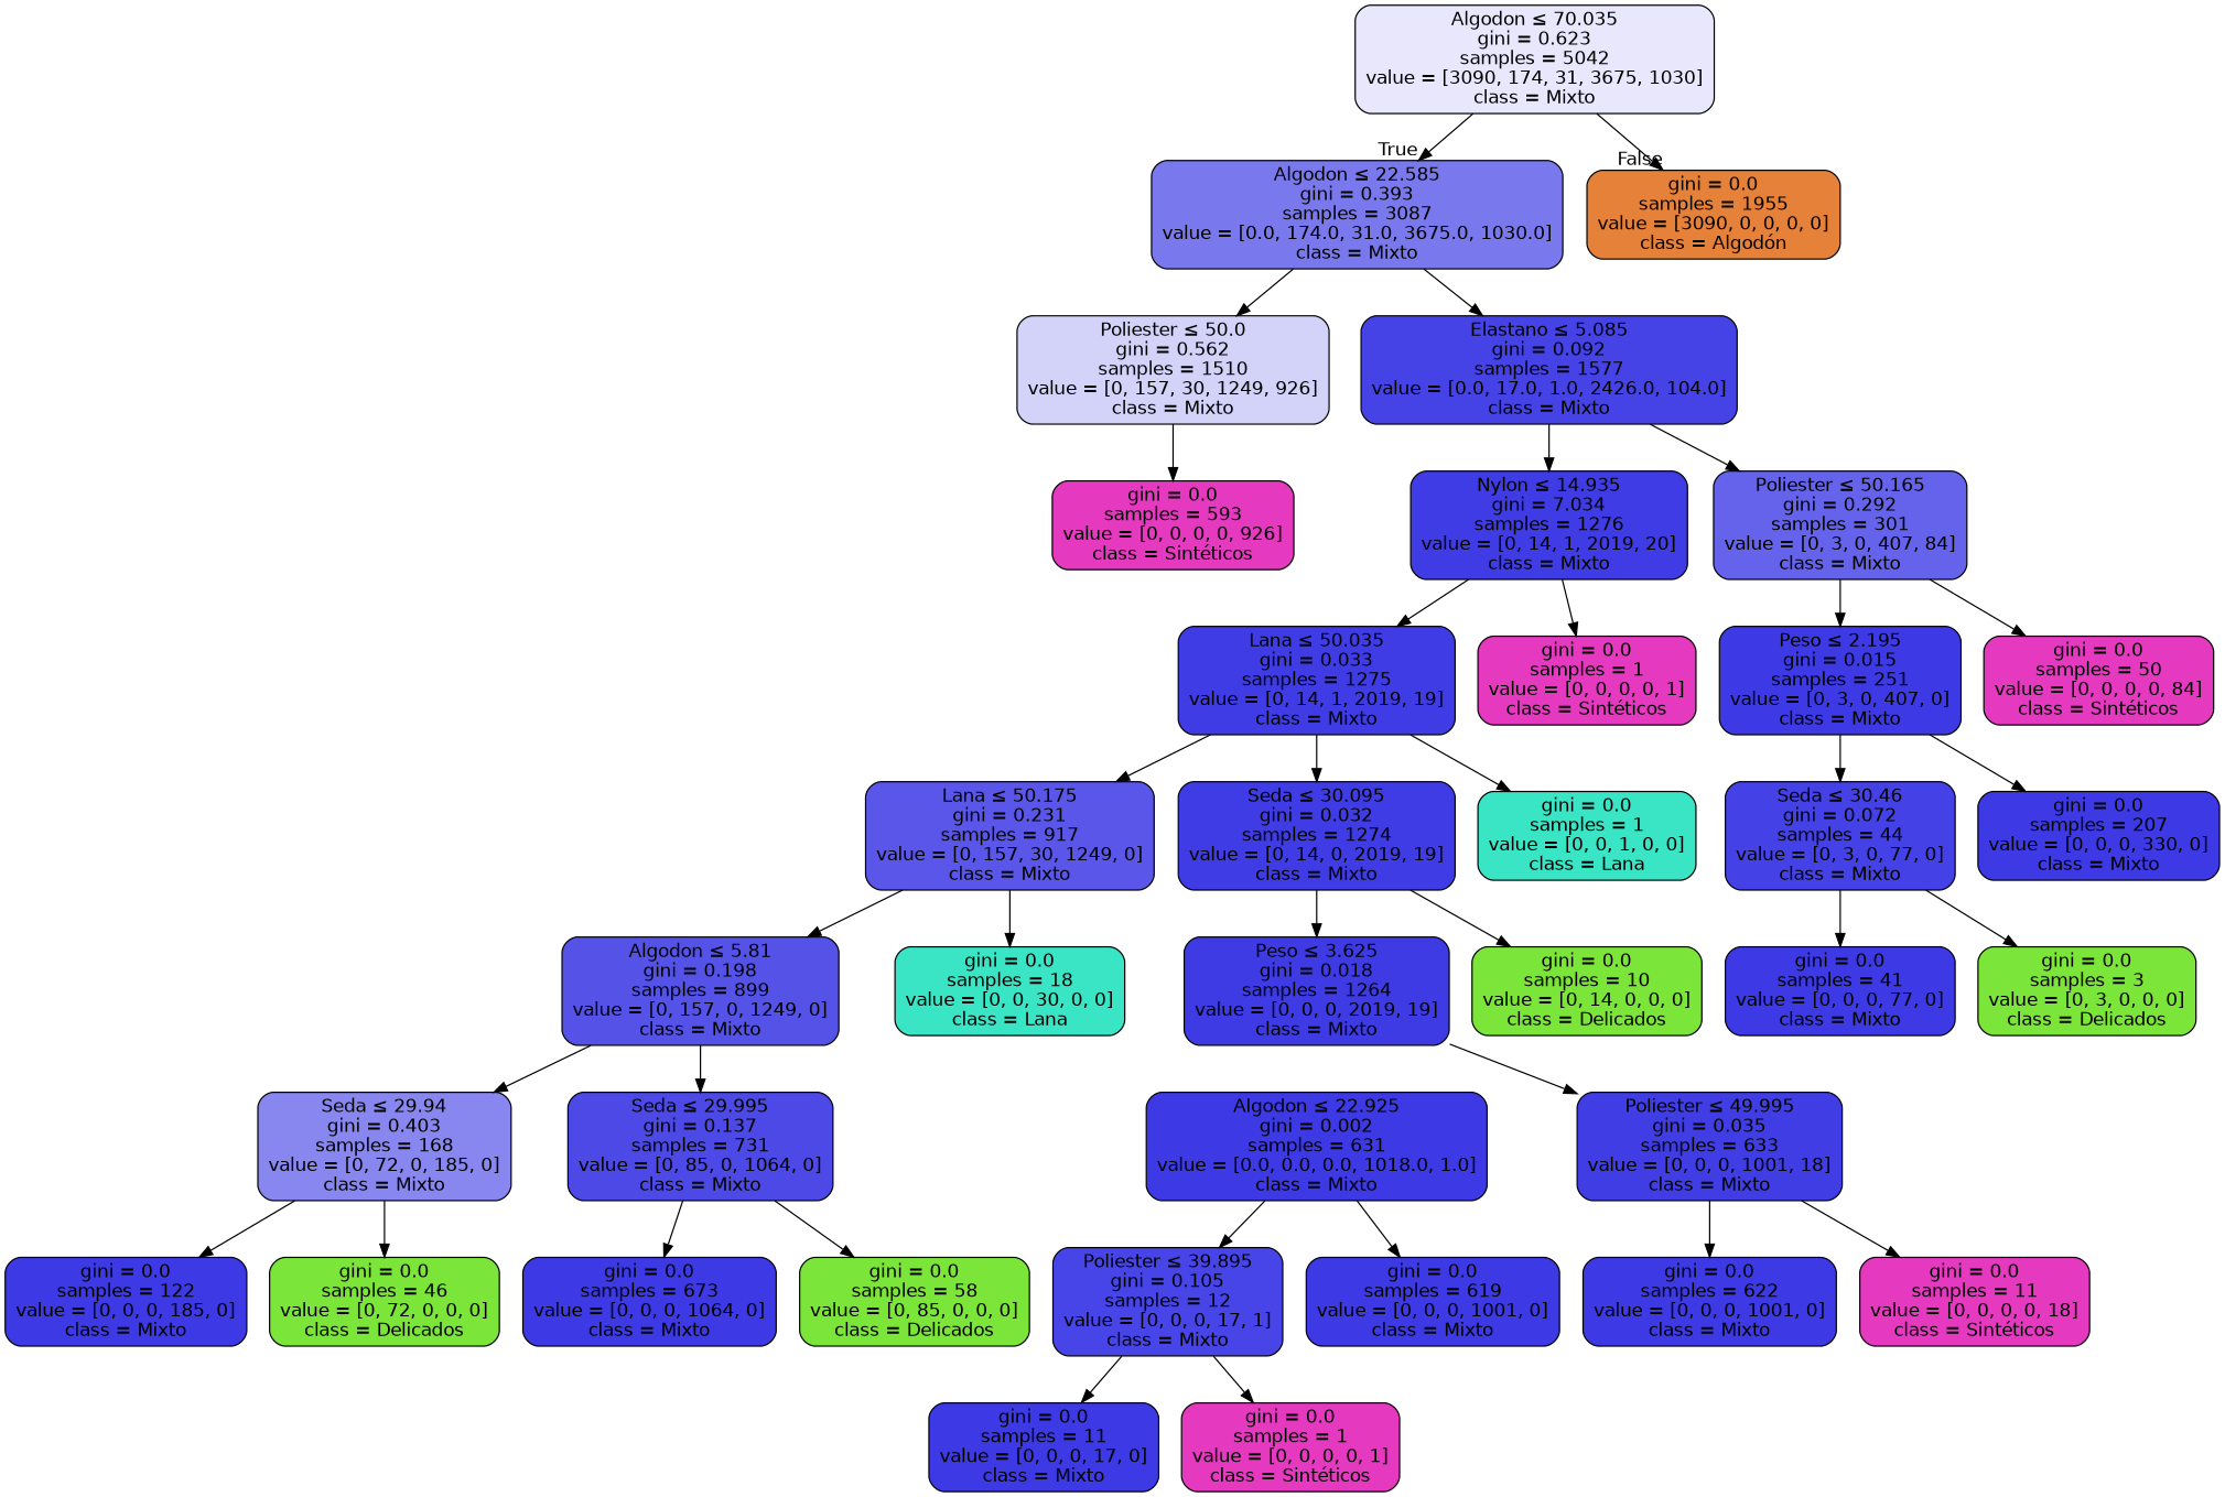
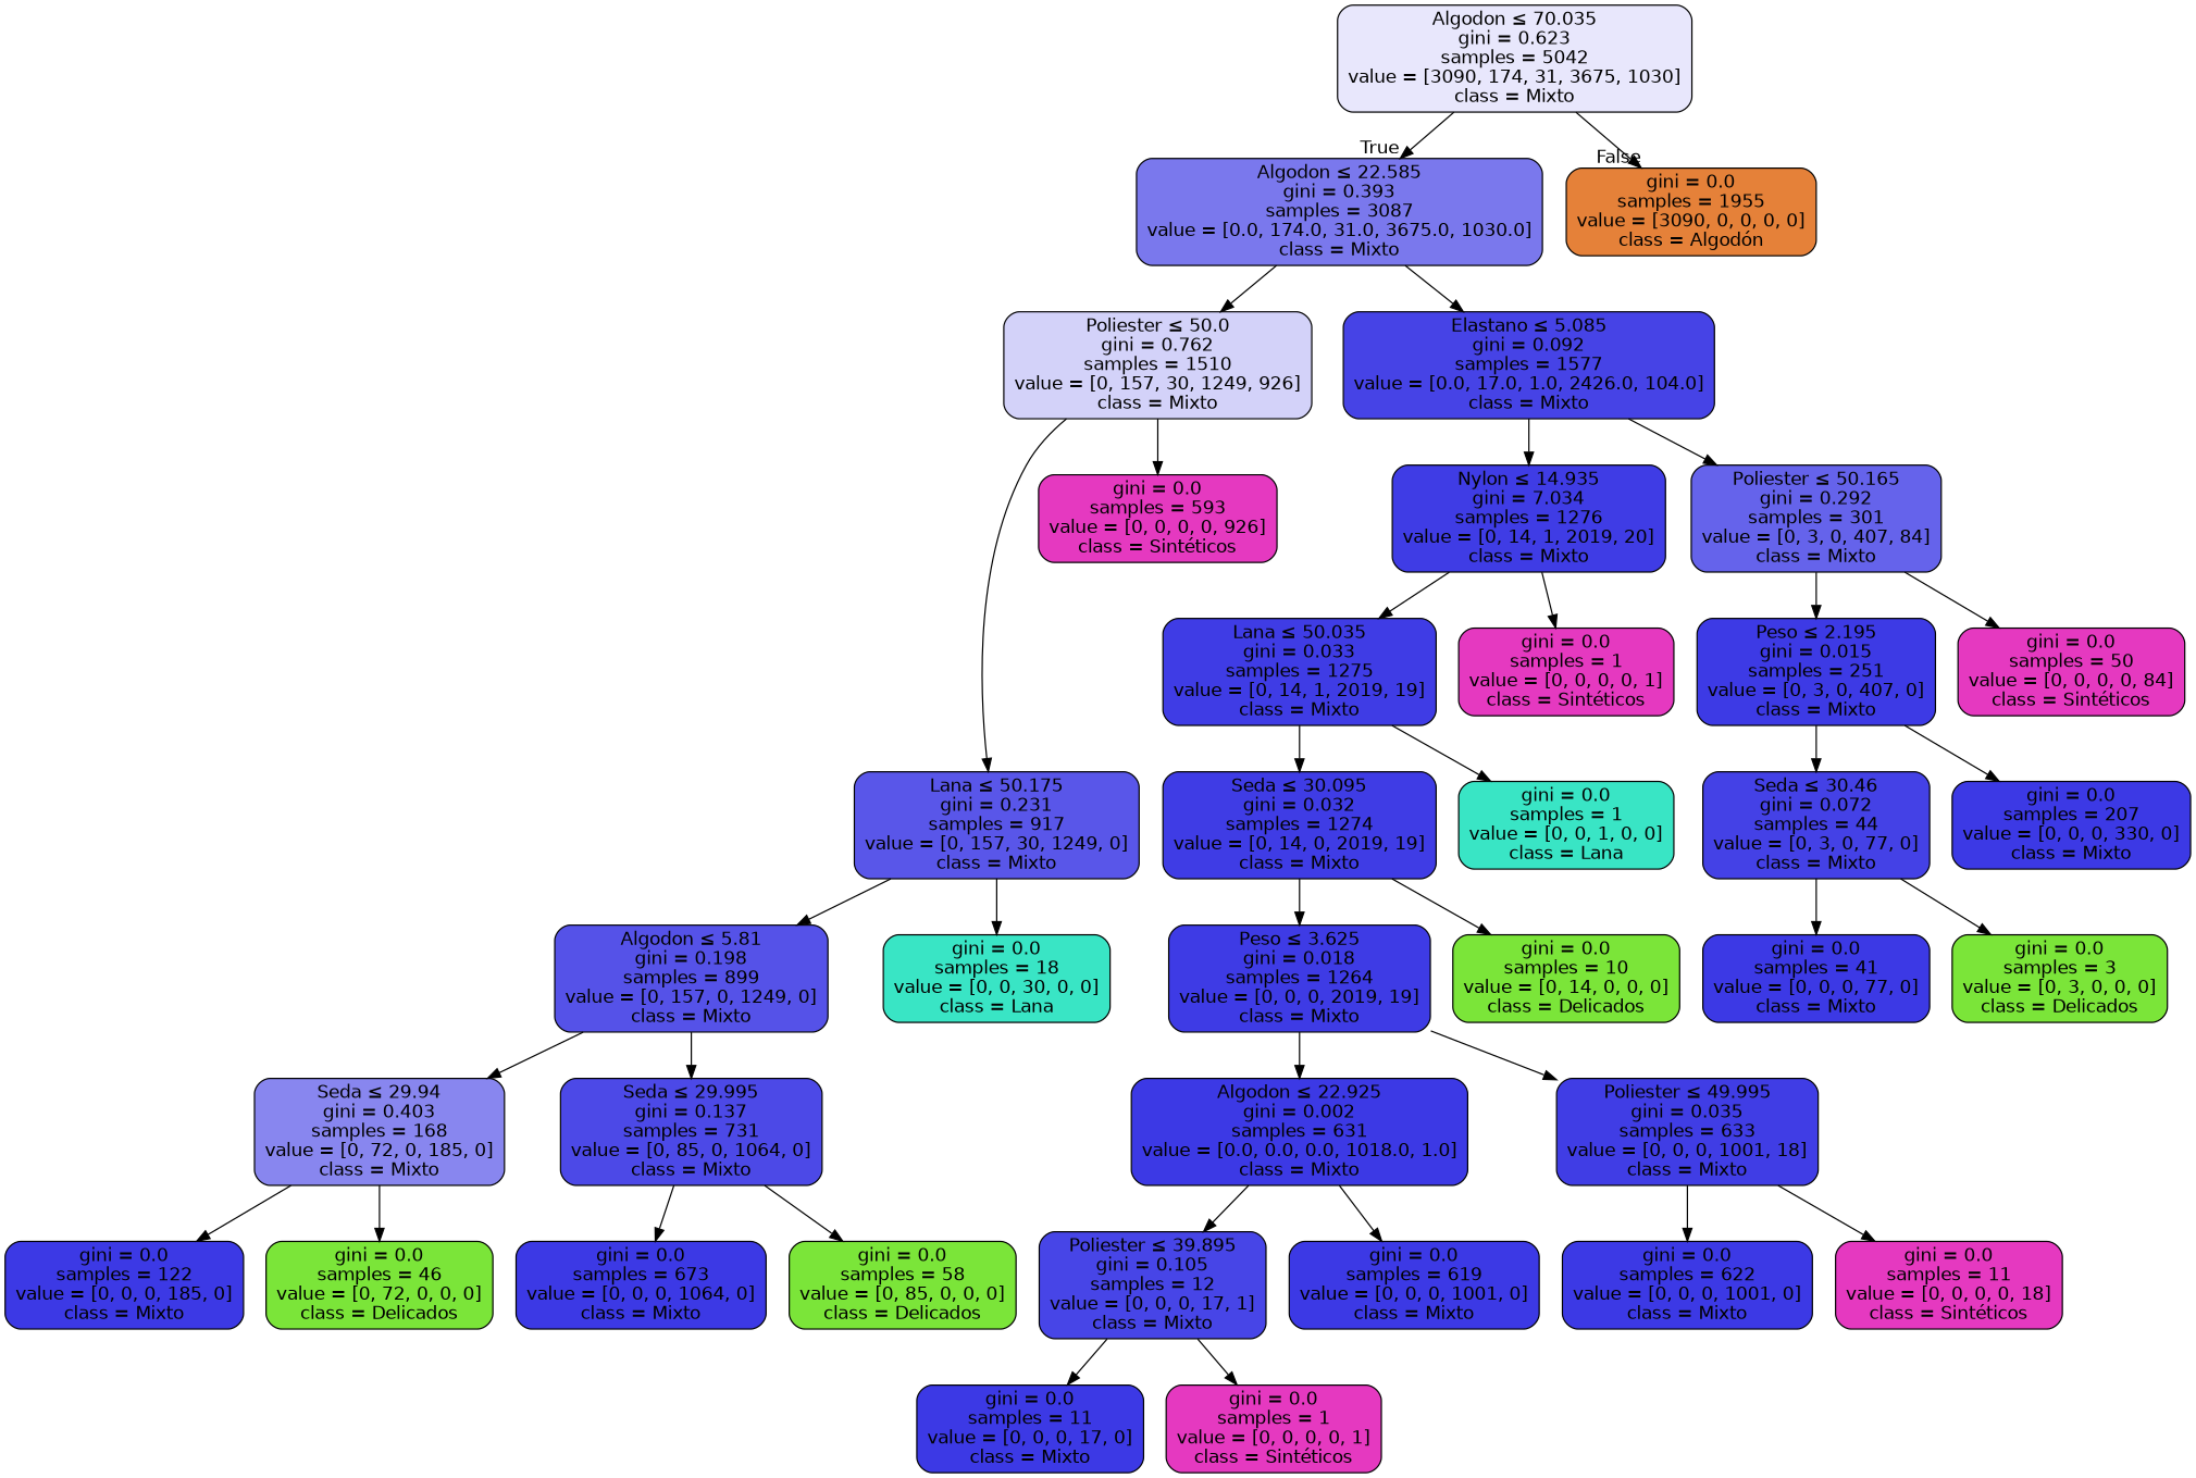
  digraph {
    node [color=black fillcolor="#3c39e5" fontname=helvetica shape=box style="filled, rounded"]
    edge [fontname=helvetica]
    n1 [fillcolor="#e8e7fc" label=<Algodon &le; 70.035<br/>gini = 0.623<br/>samples = 5042<br/>value = [3090, 174, 31, 3675, 1030]<br/>class = Mixto>]
    n2 [fillcolor="#7a78ed" label=<Algodon &le; 22.585<br/>gini = 0.393<br/>samples = 3087<br/>value = [0.0, 174.0, 31.0, 3675.0, 1030.0]<br/>class = Mixto>]
    n3 [fillcolor="#e58139" label=<gini = 0.0<br/>samples = 1955<br/>value = [3090, 0, 0, 0, 0]<br/>class = Algodón>]
-   n4 [fillcolor="#d3d2f9" label=<Poliester &le; 50.0<br/>gini = 0.562<br/>samples = 1510<br/>value = [0, 157, 30, 1249, 926]<br/>class = Mixto>]
+   n4 [fillcolor="#d3d2f9" label=<Poliester &le; 50.0<br/>gini = 0.762<br/>samples = 1510<br/>value = [0, 157, 30, 1249, 926]<br/>class = Mixto>]
    n5 [fillcolor="#4643e6" label=<Elastano &le; 5.085<br/>gini = 0.092<br/>samples = 1577<br/>value = [0.0, 17.0, 1.0, 2426.0, 104.0]<br/>class = Mixto>]
    n6 [fillcolor="#5956e9" label=<Lana &le; 50.175<br/>gini = 0.231<br/>samples = 917<br/>value = [0, 157, 30, 1249, 0]<br/>class = Mixto>]
    n7 [fillcolor="#e539c0" label=<gini = 0.0<br/>samples = 593<br/>value = [0, 0, 0, 0, 926]<br/>class = Sintéticos>]
    n8 [fillcolor="#3f3ce5" label=<Nylon &le; 14.935<br/>gini = 7.034<br/>samples = 1276<br/>value = [0, 14, 1, 2019, 20]<br/>class = Mixto>]
    n9 [fillcolor="#6563eb" label=<Poliester &le; 50.165<br/>gini = 0.292<br/>samples = 301<br/>value = [0, 3, 0, 407, 84]<br/>class = Mixto>]
    n10 [fillcolor="#5552e8" label=<Algodon &le; 5.81<br/>gini = 0.198<br/>samples = 899<br/>value = [0, 157, 0, 1249, 0]<br/>class = Mixto>]
    n11 [fillcolor="#39e5c5" label=<gini = 0.0<br/>samples = 18<br/>value = [0, 0, 30, 0, 0]<br/>class = Lana>]
    n12 [fillcolor="#8886ef" label=<Seda &le; 29.94<br/>gini = 0.403<br/>samples = 168<br/>value = [0, 72, 0, 185, 0]<br/>class = Mixto>]
    n13 [fillcolor="#4c49e7" label=<Seda &le; 29.995<br/>gini = 0.137<br/>samples = 731<br/>value = [0, 85, 0, 1064, 0]<br/>class = Mixto>]
    n14 [label=<gini = 0.0<br/>samples = 122<br/>value = [0, 0, 0, 185, 0]<br/>class = Mixto>]
    n15 [fillcolor="#7be539" label=<gini = 0.0<br/>samples = 46<br/>value = [0, 72, 0, 0, 0]<br/>class = Delicados>]
    n16 [label=<gini = 0.0<br/>samples = 673<br/>value = [0, 0, 0, 1064, 0]<br/>class = Mixto>]
    n17 [fillcolor="#7be539" label=<gini = 0.0<br/>samples = 58<br/>value = [0, 85, 0, 0, 0]<br/>class = Delicados>]
    n18 [fillcolor="#3f3ce5" label=<Lana &le; 50.035<br/>gini = 0.033<br/>samples = 1275<br/>value = [0, 14, 1, 2019, 19]<br/>class = Mixto>]
    n19 [fillcolor="#e539c0" label=<gini = 0.0<br/>samples = 1<br/>value = [0, 0, 0, 0, 1]<br/>class = Sintéticos>]
    n20 [fillcolor="#3d3ae5" label=<Peso &le; 2.195<br/>gini = 0.015<br/>samples = 251<br/>value = [0, 3, 0, 407, 0]<br/>class = Mixto>]
    n21 [fillcolor="#e539c0" label=<gini = 0.0<br/>samples = 50<br/>value = [0, 0, 0, 0, 84]<br/>class = Sintéticos>]
    n22 [fillcolor="#3f3ce5" label=<Seda &le; 30.095<br/>gini = 0.032<br/>samples = 1274<br/>value = [0, 14, 0, 2019, 19]<br/>class = Mixto>]
    n23 [fillcolor="#39e5c5" label=<gini = 0.0<br/>samples = 1<br/>value = [0, 0, 1, 0, 0]<br/>class = Lana>]
    n24 [fillcolor="#3e3be5" label=<Peso &le; 3.625<br/>gini = 0.018<br/>samples = 1264<br/>value = [0, 0, 0, 2019, 19]<br/>class = Mixto>]
    n25 [fillcolor="#7be539" label=<gini = 0.0<br/>samples = 10<br/>value = [0, 14, 0, 0, 0]<br/>class = Delicados>]
    n26 [label=<Algodon &le; 22.925<br/>gini = 0.002<br/>samples = 631<br/>value = [0.0, 0.0, 0.0, 1018.0, 1.0]<br/>class = Mixto>]
    n27 [fillcolor="#403de5" label=<Poliester &le; 49.995<br/>gini = 0.035<br/>samples = 633<br/>value = [0, 0, 0, 1001, 18]<br/>class = Mixto>]
    n28 [fillcolor="#4745e7" label=<Poliester &le; 39.895<br/>gini = 0.105<br/>samples = 12<br/>value = [0, 0, 0, 17, 1]<br/>class = Mixto>]
    n29 [label=<gini = 0.0<br/>samples = 619<br/>value = [0, 0, 0, 1001, 0]<br/>class = Mixto>]
    n30 [label=<gini = 0.0<br/>samples = 622<br/>value = [0, 0, 0, 1001, 0]<br/>class = Mixto>]
    n31 [fillcolor="#e539c0" label=<gini = 0.0<br/>samples = 11<br/>value = [0, 0, 0, 0, 18]<br/>class = Sintéticos>]
    n32 [label=<gini = 0.0<br/>samples = 11<br/>value = [0, 0, 0, 17, 0]<br/>class = Mixto>]
    n33 [fillcolor="#e539c0" label=<gini = 0.0<br/>samples = 1<br/>value = [0, 0, 0, 0, 1]<br/>class = Sintéticos>]
    n34 [fillcolor="#4441e6" label=<Seda &le; 30.46<br/>gini = 0.072<br/>samples = 44<br/>value = [0, 3, 0, 77, 0]<br/>class = Mixto>]
    n35 [label=<gini = 0.0<br/>samples = 207<br/>value = [0, 0, 0, 330, 0]<br/>class = Mixto>]
    n36 [label=<gini = 0.0<br/>samples = 41<br/>value = [0, 0, 0, 77, 0]<br/>class = Mixto>]
    n37 [fillcolor="#7be539" label=<gini = 0.0<br/>samples = 3<br/>value = [0, 3, 0, 0, 0]<br/>class = Delicados>]
    n1 -> n2 [headlabel=True labelangle=45 labeldistance=2.5]
    n1 -> n3 [headlabel=False labelangle=-45 labeldistance=2.5]
    n2 -> n4
    n2 -> n5
-   n18 -> n6
+   n4 -> n6
    n4 -> n7
    n5 -> n8
    n5 -> n9
    n6 -> n10
    n6 -> n11
    n8 -> n18
    n8 -> n19
    n9 -> n20
    n9 -> n21
    n10 -> n12
    n10 -> n13
    n12 -> n14
    n12 -> n15
    n13 -> n16
    n13 -> n17
    n18 -> n22
    n18 -> n23
    n20 -> n34
    n20 -> n35
    n22 -> n24
    n22 -> n25
+   n24 -> n26
    n24 -> n27
    n26 -> n28
    n26 -> n29
    n27 -> n30
    n27 -> n31
    n28 -> n32
    n28 -> n33
    n34 -> n36
    n34 -> n37
  }
